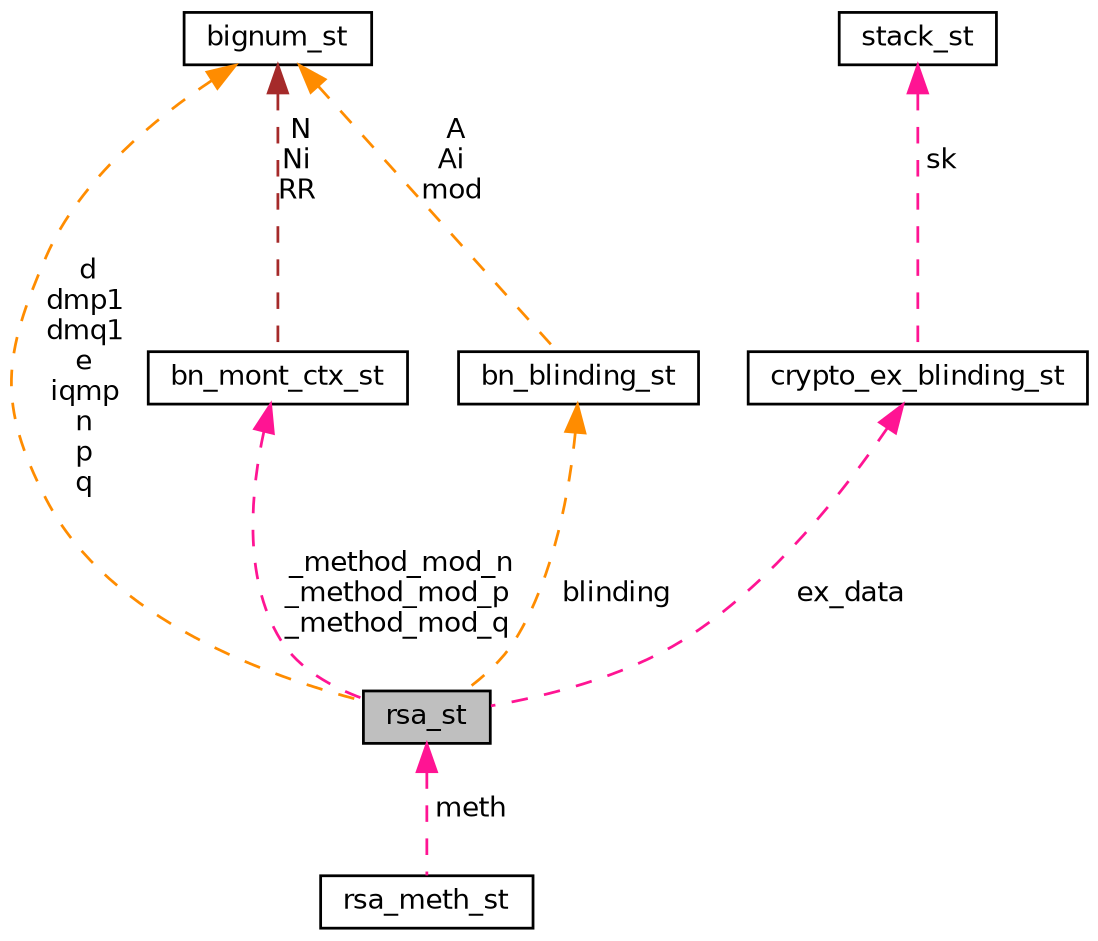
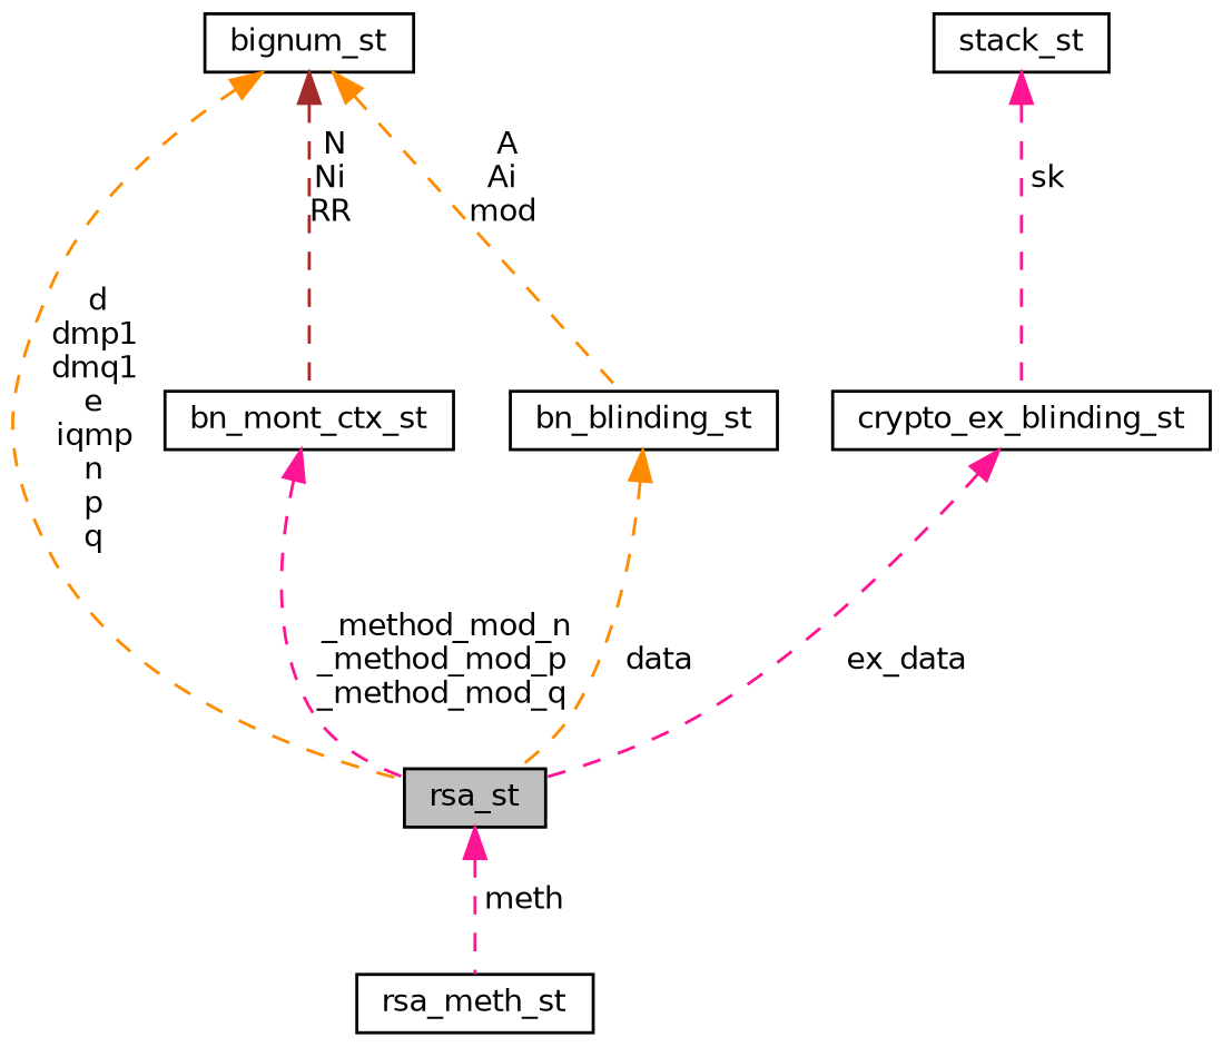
  digraph {
    node [color=black fillcolor=white fontname=Helvetica fontsize=10 shape=record style=filled]
    edge [color=deeppink dir=back fontname=Helvetica fontsize=10 labelfontname=Helvetica labelfontsize=10 style=dashed]
    n1 [fillcolor=grey75 fontcolor=black height=0.2 label=rsa_st width=0.4]
    n2 [height=0.2 label=rsa_meth_st width=0.4]
    n3 [height=0.2 label=bn_mont_ctx_st width=0.4]
    n4 [height=0.2 label=bignum_st width=0.4]
    n5 [height=0.2 label=bn_blinding_st width=0.4]
    n6 [height=0.2 label=crypto_ex_blinding_st width=0.4]
    n7 [height=0.2 label=stack_st width=0.4]
    n1 -> n2 [label=" meth"]
    n3 -> n1 [label=" _method_mod_n\n_method_mod_p\n_method_mod_q"]
    n4 -> n1 [color=darkorange label=" d\ndmp1\ndmq1\ne\niqmp\nn\np\nq"]
    n4 -> n3 [color=brown label=" N\nNi\nRR"]
    n4 -> n5 [color=darkorange label=" A\nAi\nmod"]
-   n5 -> n1 [color=darkorange label=" blinding"]
+   n5 -> n1 [color=darkorange label=" data"]
    n6 -> n1 [label=" ex_data"]
    n7 -> n6 [label=" sk"]
  }
